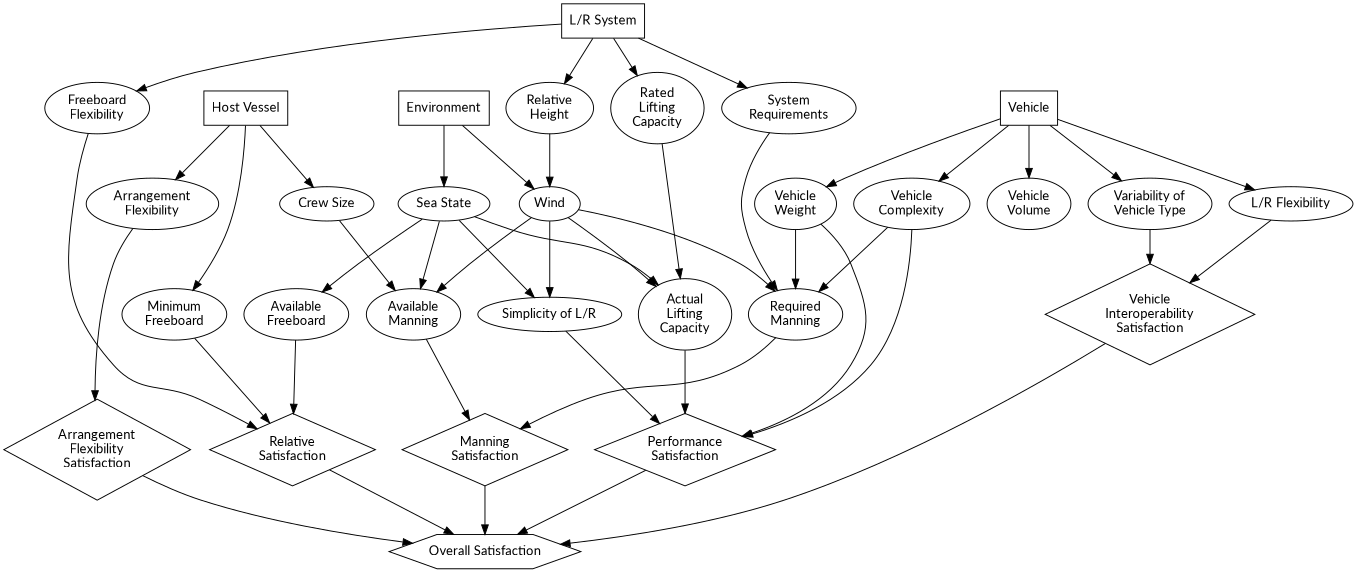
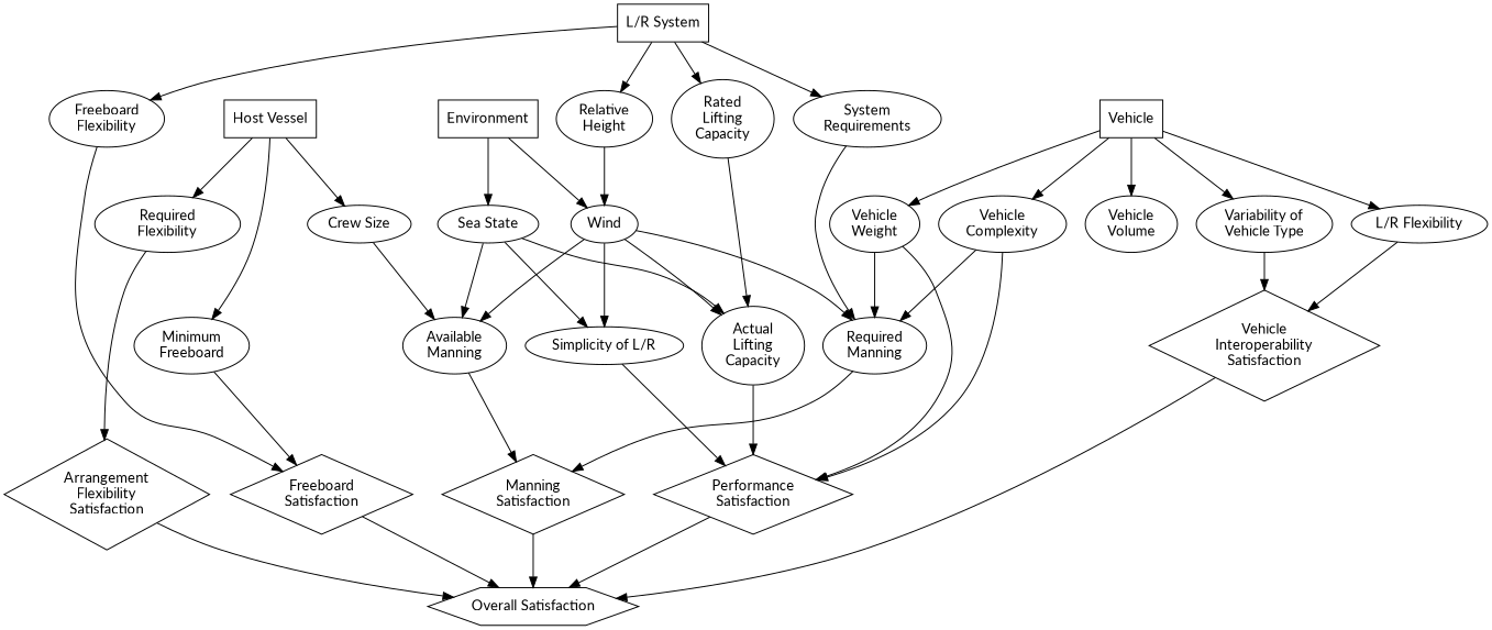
  digraph {
    fontname=Lato
    node [fontname=Lato]
    edge [fontname=Lato]
    n1 [label="Host Vessel" shape=box]
    n2 [label="Minimum\nFreeboard"]
    n3 [label="Crew Size"]
-   n4 [label="Arrangement\nFlexibility"]
-   n5 [label="Relative\nSatisfaction" shape=diamond]
+   n4 [label="Required\nFlexibility"]
+   n5 [label="Freeboard\nSatisfaction" shape=diamond]
    n6 [label="Available\nManning"]
    n7 [label="Arrangement\nFlexibility\nSatisfaction" shape=diamond]
    n8 [label=Vehicle shape=box]
    n9 [label="Vehicle\nVolume"]
    n10 [label="Vehicle\nWeight"]
    n11 [label="Variability of\nVehicle Type"]
    n12 [label="L/R Flexibility"]
    n13 [label="Vehicle\nComplexity"]
    n14 [label="Required\nManning"]
    n15 [label="Performance\nSatisfaction" shape=diamond]
    n16 [label="Vehicle\nInteroperability\nSatisfaction" shape=diamond]
    n17 [label="L/R System" shape=box]
    n18 [label="System\nRequirements"]
    n19 [label="Freeboard\nFlexibility"]
    n20 [label="Relative\nHeight"]
    n21 [label="Rated\nLifting\nCapacity"]
    n22 [label=Wind]
    n23 [label="Actual\nLifting\nCapacity"]
    n24 [label=Environment shape=box]
    n25 [label="Sea State"]
    n26 [label="Simplicity of L/R"]
-   n27 [label="Available\nFreeboard"]
    n28 [label="Overall Satisfaction" shape=hexagon]
    n29 [label="Manning\nSatisfaction" shape=diamond]
    n1 -> n2
    n1 -> n3
    n1 -> n4
    n2 -> n5
    n3 -> n6
    n4 -> n7
    n5 -> n28
    n6 -> n29
    n7 -> n28
    n8 -> n9
    n8 -> n10
    n8 -> n11
    n8 -> n12
    n8 -> n13
    n10 -> n14
    n10 -> n15
    n11 -> n16
    n12 -> n16
    n13 -> n14
    n13 -> n15
    n14 -> n29
    n15 -> n28
    n16 -> n28
    n17 -> n18
    n17 -> n19
    n17 -> n20
    n17 -> n21
    n18 -> n14
    n19 -> n5
    n20 -> n22
    n21 -> n23
    n22 -> n6
    n22 -> n14
    n22 -> n23
    n22 -> n26
    n23 -> n15
    n24 -> n22
    n24 -> n25
    n25 -> n6
    n25 -> n23
    n25 -> n26
-   n25 -> n27
    n26 -> n15
-   n27 -> n5
    n29 -> n28
  }
